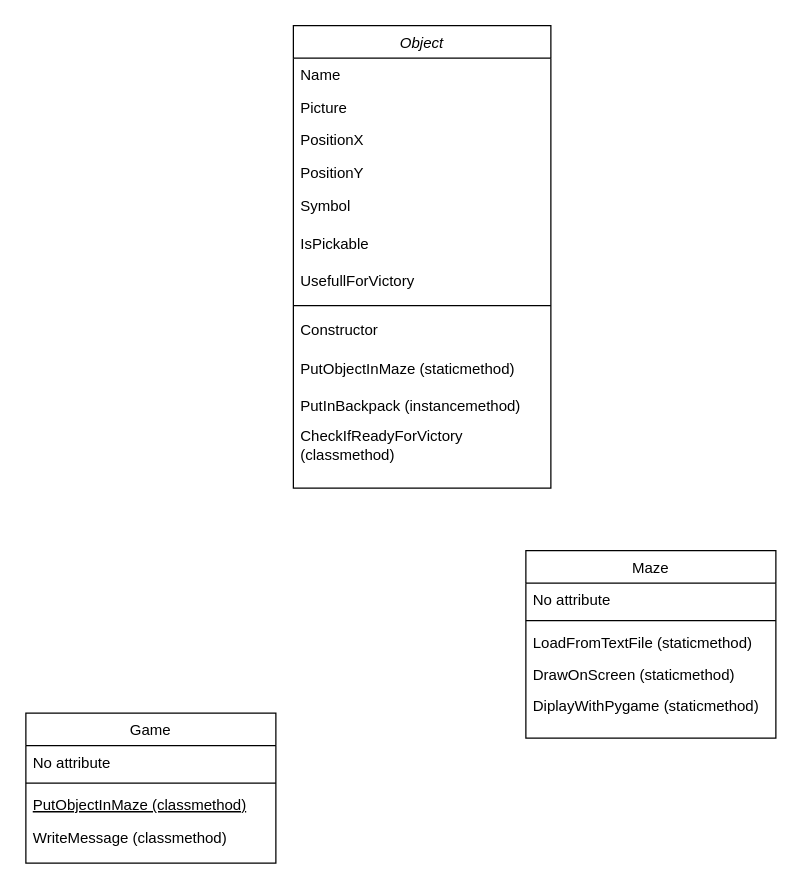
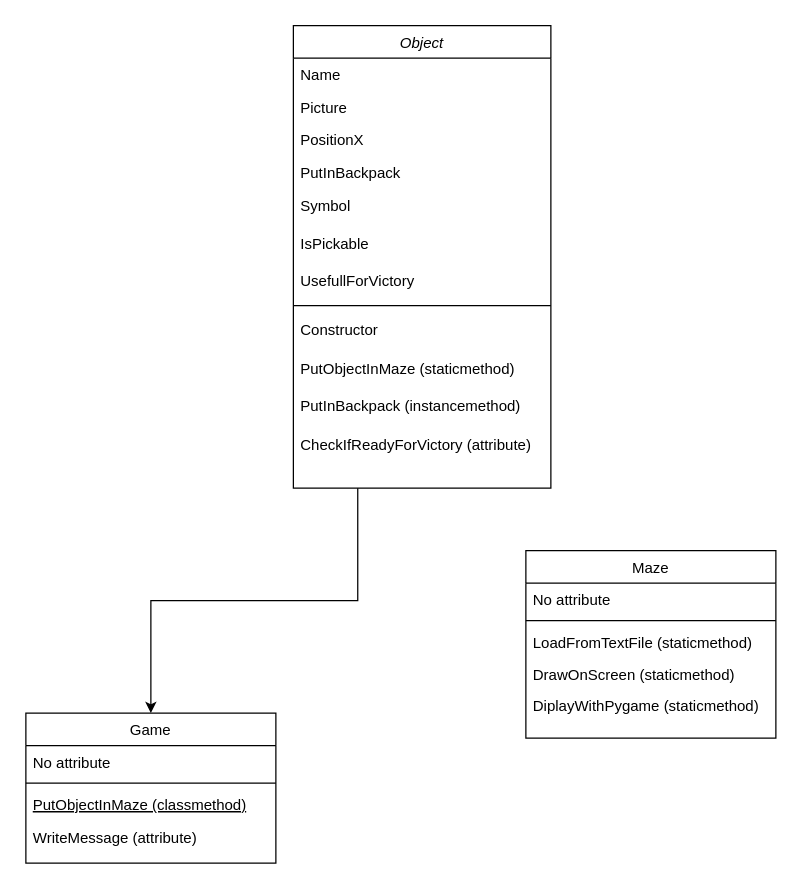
  <mxCell id="0" />
  <mxCell id="1" parent="0" />
+ <mxCell id="2" style="edgeStyle=orthogonalEdgeStyle;rounded=0;orthogonalLoop=1;jettySize=auto;html=1;exitX=0.25;exitY=1;exitDx=0;exitDy=0;" parent="1" source="3" target="16" edge="1"><mxGeometry relative="1" as="geometry" /></mxCell>
  <mxCell id="3" value="Object" style="swimlane;fontStyle=2;align=center;verticalAlign=top;childLayout=stackLayout;horizontal=1;startSize=26;horizontalStack=0;resizeParent=1;resizeLast=0;collapsible=1;marginBottom=0;rounded=0;shadow=0;strokeWidth=1;" parent="1" vertex="1"><mxGeometry x="234" width="206" height="370" as="geometry" y="20"><mxRectangle x="220" y="120" width="160" height="26" as="alternateBounds" /></mxGeometry></mxCell>
  <mxCell id="4" value="Name" style="text;align=left;verticalAlign=top;spacingLeft=4;spacingRight=4;overflow=hidden;rotatable=0;points=[[0,0.5],[1,0.5]];portConstraint=eastwest;" parent="3" vertex="1"><mxGeometry y="26" width="206" height="26" as="geometry" /></mxCell>
  <mxCell id="5" value="Picture" style="text;align=left;verticalAlign=top;spacingLeft=4;spacingRight=4;overflow=hidden;rotatable=0;points=[[0,0.5],[1,0.5]];portConstraint=eastwest;rounded=0;shadow=0;html=0;" parent="3" vertex="1"><mxGeometry y="52" width="206" height="26" as="geometry" /></mxCell>
  <mxCell id="6" value="PositionX" style="text;align=left;verticalAlign=top;spacingLeft=4;spacingRight=4;overflow=hidden;rotatable=0;points=[[0,0.5],[1,0.5]];portConstraint=eastwest;rounded=0;shadow=0;html=0;" parent="3" vertex="1"><mxGeometry y="78" width="206" height="26" as="geometry" /></mxCell>
- <mxCell id="7" value="PositionY" style="text;align=left;verticalAlign=top;spacingLeft=4;spacingRight=4;overflow=hidden;rotatable=0;points=[[0,0.5],[1,0.5]];portConstraint=eastwest;" parent="3" vertex="1"><mxGeometry y="104" width="206" height="26" as="geometry" /></mxCell>
+ <mxCell id="7" value="PutInBackpack" style="text;align=left;verticalAlign=top;spacingLeft=4;spacingRight=4;overflow=hidden;rotatable=0;points=[[0,0.5],[1,0.5]];portConstraint=eastwest;" parent="3" vertex="1"><mxGeometry y="104" width="206" height="26" as="geometry" /></mxCell>
  <mxCell id="8" value="Symbol" style="text;html=1;strokeColor=none;fillColor=none;align=left;verticalAlign=middle;whiteSpace=wrap;rounded=0;spacingLeft=4;" parent="3" vertex="1"><mxGeometry y="130" width="206" height="30" as="geometry" /></mxCell>
  <mxCell id="9" value="IsPickable" style="text;html=1;strokeColor=none;fillColor=none;align=left;verticalAlign=middle;whiteSpace=wrap;rounded=0;spacingLeft=4;" parent="3" vertex="1"><mxGeometry y="160" width="206" height="30" as="geometry" /></mxCell>
  <mxCell id="10" value="UsefullForVictory" style="text;html=1;strokeColor=none;fillColor=none;align=left;verticalAlign=middle;whiteSpace=wrap;rounded=0;spacingLeft=4;" parent="3" vertex="1"><mxGeometry y="190" width="206" height="30" as="geometry" /></mxCell>
  <mxCell id="11" value="" style="line;html=1;strokeWidth=1;align=left;verticalAlign=middle;spacingTop=-1;spacingLeft=3;spacingRight=3;rotatable=0;labelPosition=right;points=[];portConstraint=eastwest;" parent="3" vertex="1"><mxGeometry y="220" width="206" height="8" as="geometry" /></mxCell>
  <mxCell id="12" value="Constructor" style="text;html=1;strokeColor=none;fillColor=none;align=left;verticalAlign=middle;whiteSpace=wrap;rounded=0;spacingLeft=4;" parent="3" vertex="1"><mxGeometry y="228" width="206" height="32" as="geometry" /></mxCell>
  <mxCell id="13" value="PutObjectInMaze (staticmethod)" style="text;html=1;strokeColor=none;fillColor=none;align=left;verticalAlign=middle;whiteSpace=wrap;rounded=0;spacingLeft=4;" parent="3" vertex="1"><mxGeometry y="260" width="206" height="30" as="geometry" /></mxCell>
  <mxCell id="14" value="PutInBackpack (instancemethod)" style="text;html=1;strokeColor=none;fillColor=none;align=left;verticalAlign=middle;whiteSpace=wrap;rounded=0;spacingLeft=4;" parent="3" vertex="1"><mxGeometry y="290" width="206" height="30" as="geometry" /></mxCell>
- <mxCell id="15" value="CheckIfReadyForVictory (classmethod)" style="text;html=1;strokeColor=none;fillColor=none;align=left;verticalAlign=middle;whiteSpace=wrap;rounded=0;spacingLeft=4;" parent="3" vertex="1"><mxGeometry y="320" width="206" height="32" as="geometry" /></mxCell>
+ <mxCell id="15" value="CheckIfReadyForVictory (attribute)" style="text;html=1;strokeColor=none;fillColor=none;align=left;verticalAlign=middle;whiteSpace=wrap;rounded=0;spacingLeft=4;" parent="3" vertex="1"><mxGeometry y="320" width="206" height="32" as="geometry" /></mxCell>
  <mxCell id="16" value="Game" style="swimlane;fontStyle=0;align=center;verticalAlign=top;childLayout=stackLayout;horizontal=1;startSize=26;horizontalStack=0;resizeParent=1;resizeLast=0;collapsible=1;marginBottom=0;rounded=0;shadow=0;strokeWidth=1;" parent="1" vertex="1"><mxGeometry x="20" y="570" width="200" height="120" as="geometry"><mxRectangle x="130" y="380" width="160" height="26" as="alternateBounds" /></mxGeometry></mxCell>
  <mxCell id="17" value="No attribute" style="text;align=left;verticalAlign=top;spacingLeft=4;spacingRight=4;overflow=hidden;rotatable=0;points=[[0,0.5],[1,0.5]];portConstraint=eastwest;" parent="16" vertex="1"><mxGeometry y="26" width="200" height="26" as="geometry" /></mxCell>
  <mxCell id="18" value="" style="line;html=1;strokeWidth=1;align=left;verticalAlign=middle;spacingTop=-1;spacingLeft=3;spacingRight=3;rotatable=0;labelPosition=right;points=[];portConstraint=eastwest;" parent="16" vertex="1"><mxGeometry y="52" width="200" height="8" as="geometry" /></mxCell>
  <mxCell id="19" value="PutObjectInMaze (classmethod)" style="text;align=left;verticalAlign=top;spacingLeft=4;spacingRight=4;overflow=hidden;rotatable=0;points=[[0,0.5],[1,0.5]];portConstraint=eastwest;fontStyle=4" parent="16" vertex="1"><mxGeometry y="60" width="200" height="26" as="geometry" /></mxCell>
- <mxCell id="20" value="WriteMessage (classmethod)" style="text;align=left;verticalAlign=top;spacingLeft=4;spacingRight=4;overflow=hidden;rotatable=0;points=[[0,0.5],[1,0.5]];portConstraint=eastwest;" parent="16" vertex="1"><mxGeometry y="86" width="200" height="26" as="geometry" /></mxCell>
+ <mxCell id="20" value="WriteMessage (attribute)" style="text;align=left;verticalAlign=top;spacingLeft=4;spacingRight=4;overflow=hidden;rotatable=0;points=[[0,0.5],[1,0.5]];portConstraint=eastwest;" parent="16" vertex="1"><mxGeometry y="86" width="200" height="26" as="geometry" /></mxCell>
  <mxCell id="21" value="Maze" style="swimlane;fontStyle=0;align=center;verticalAlign=top;childLayout=stackLayout;horizontal=1;startSize=26;horizontalStack=0;resizeParent=1;resizeLast=0;collapsible=1;marginBottom=0;rounded=0;shadow=0;strokeWidth=1;" parent="1" vertex="1"><mxGeometry x="420" y="440" width="200" height="150" as="geometry"><mxRectangle x="550" y="140" width="160" height="26" as="alternateBounds" /></mxGeometry></mxCell>
  <mxCell id="22" value="No attribute" style="text;align=left;verticalAlign=top;spacingLeft=4;spacingRight=4;overflow=hidden;rotatable=0;points=[[0,0.5],[1,0.5]];portConstraint=eastwest;" parent="21" vertex="1"><mxGeometry y="26" width="200" height="26" as="geometry" /></mxCell>
  <mxCell id="23" value="" style="line;html=1;strokeWidth=1;align=left;verticalAlign=middle;spacingTop=-1;spacingLeft=3;spacingRight=3;rotatable=0;labelPosition=right;points=[];portConstraint=eastwest;" parent="21" vertex="1"><mxGeometry y="52" width="200" height="8" as="geometry" /></mxCell>
  <mxCell id="24" value="LoadFromTextFile (staticmethod)" style="text;align=left;verticalAlign=top;spacingLeft=4;spacingRight=4;overflow=hidden;rotatable=0;points=[[0,0.5],[1,0.5]];portConstraint=eastwest;" parent="21" vertex="1"><mxGeometry y="60" width="200" height="26" as="geometry" /></mxCell>
  <mxCell id="25" value="DrawOnScreen (staticmethod)" style="text;align=left;verticalAlign=top;spacingLeft=4;spacingRight=4;overflow=hidden;rotatable=0;points=[[0,0.5],[1,0.5]];portConstraint=eastwest;" parent="21" vertex="1"><mxGeometry y="86" width="200" height="24" as="geometry" /></mxCell>
  <mxCell id="26" value="DiplayWithPygame (staticmethod)" style="text;html=1;strokeColor=none;fillColor=none;align=left;verticalAlign=middle;whiteSpace=wrap;rounded=0;spacingLeft=4;" parent="21" vertex="1"><mxGeometry y="110" width="200" height="30" as="geometry" /></mxCell>
